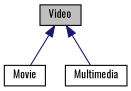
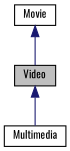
  digraph {
    fontname=Oswald
    node [color=black fillcolor=white fontname=Oswald fontsize=10 shape=record style=filled]
    edge [color=midnightblue dir=back fontname=Oswald fontsize=10 labelfontname=Helvetica labelfontsize=10 style=solid]
    n1 [fillcolor=grey75 fontcolor=black height=0.2 label=Video width=0.4]
    n2 [height=0.2 label=Movie width=0.4]
    n3 [height=0.2 label=Multimedia width=0.4]
-   n1 -> n2
+   n2 -> n1
    n1 -> n3
  }
